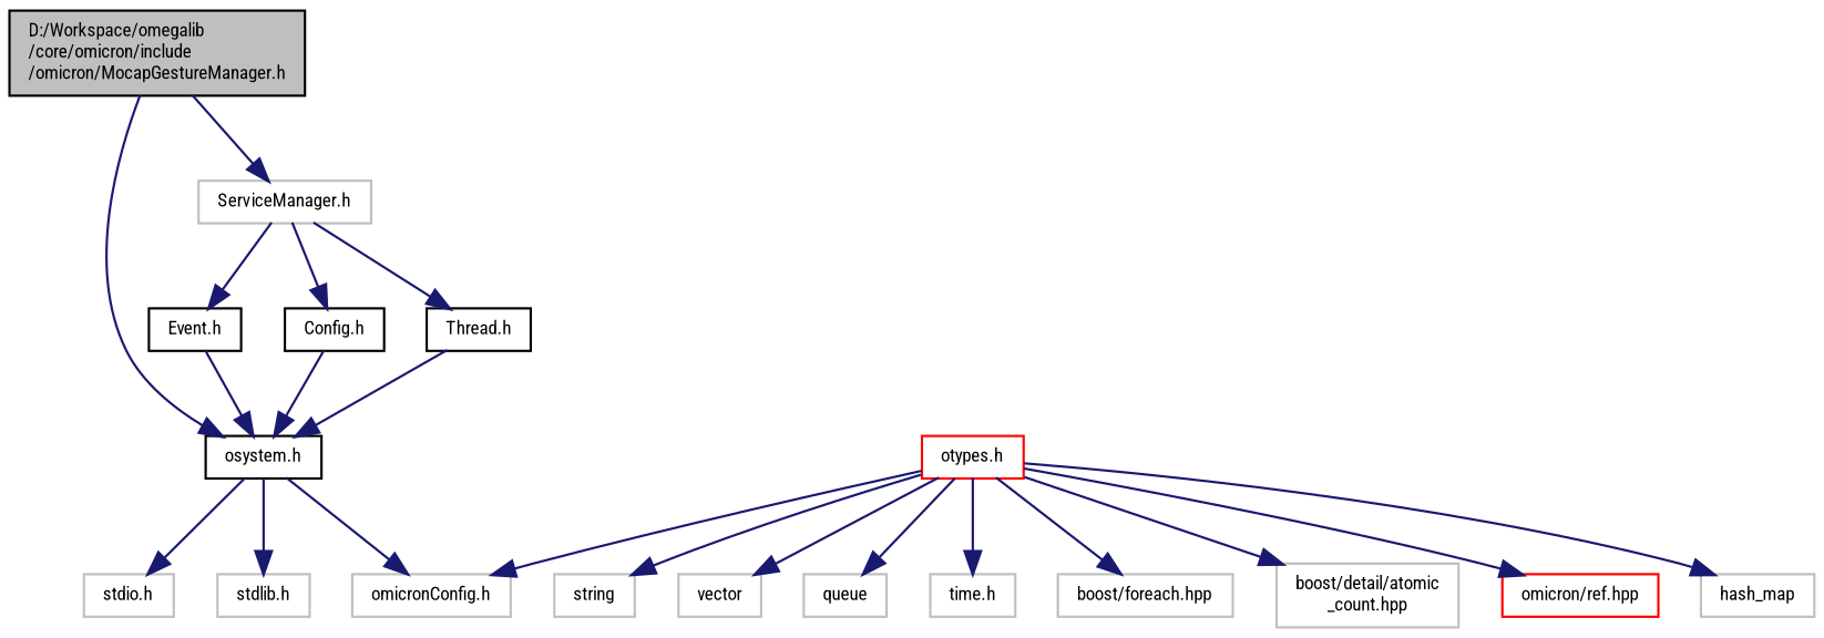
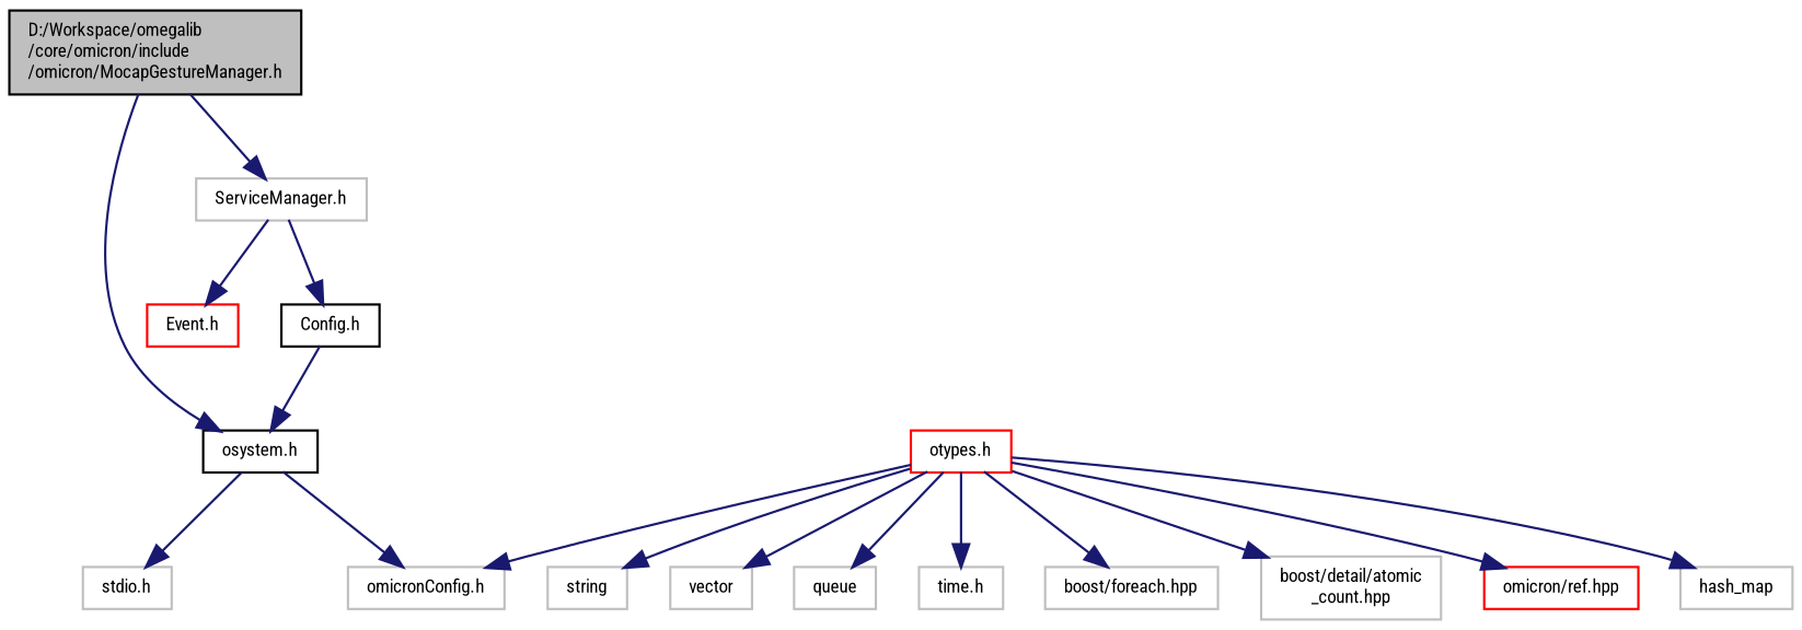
  digraph {
    fontname="Roboto Condensed"
    node [color=grey75 fontname="Roboto Condensed" fontsize=8 shape=record]
    edge [color=midnightblue fontname="Roboto Condensed" fontsize=8 labelfontname="FreeSans.ttf" labelfontsize=8 style=solid]
    n1 [color=black fillcolor=grey75 fontcolor=black height=0.2 label="D:/Workspace/omegalib\l/core/omicron/include\l/omicron/MocapGestureManager.h" style=filled width=0.4]
    n2 [color=black height=0.2 label="osystem.h" width=0.4]
    n3 [height=0.2 label="ServiceManager.h" width=0.4]
    n4 [height=0.2 label="omicronConfig.h" width=0.4]
    n5 [height=0.2 label="stdio.h" width=0.4]
-   n6 [height=0.2 label="stdlib.h" width=0.4]
-   n7 [color=black height=0.2 label="Event.h" width=0.4]
+   n7 [color=red height=0.2 label="Event.h" width=0.4]
    n8 [color=black height=0.2 label="Config.h" width=0.4]
-   n9 [color=black height=0.2 label="Thread.h" width=0.4]
    n10 [color=red height=0.2 label="otypes.h" width=0.4]
    n11 [height=0.2 label=string width=0.4]
    n12 [height=0.2 label=vector width=0.4]
    n13 [height=0.2 label=queue width=0.4]
    n14 [height=0.2 label="time.h" width=0.4]
    n15 [height=0.2 label="boost/foreach.hpp" width=0.4]
    n16 [height=0.2 label="boost/detail/atomic\l_count.hpp" width=0.4]
    n17 [color=red height=0.2 label="omicron/ref.hpp" width=0.4]
    n18 [height=0.2 label=hash_map width=0.4]
    n1 -> n2
    n1 -> n3
    n2 -> n4
    n2 -> n5
-   n2 -> n6
    n3 -> n7
    n3 -> n8
-   n3 -> n9
-   n7 -> n2
    n8 -> n2
-   n9 -> n2
    n10 -> n4
    n10 -> n11
    n10 -> n12
    n10 -> n13
    n10 -> n14
    n10 -> n15
    n10 -> n16
    n10 -> n17
    n10 -> n18
  }
